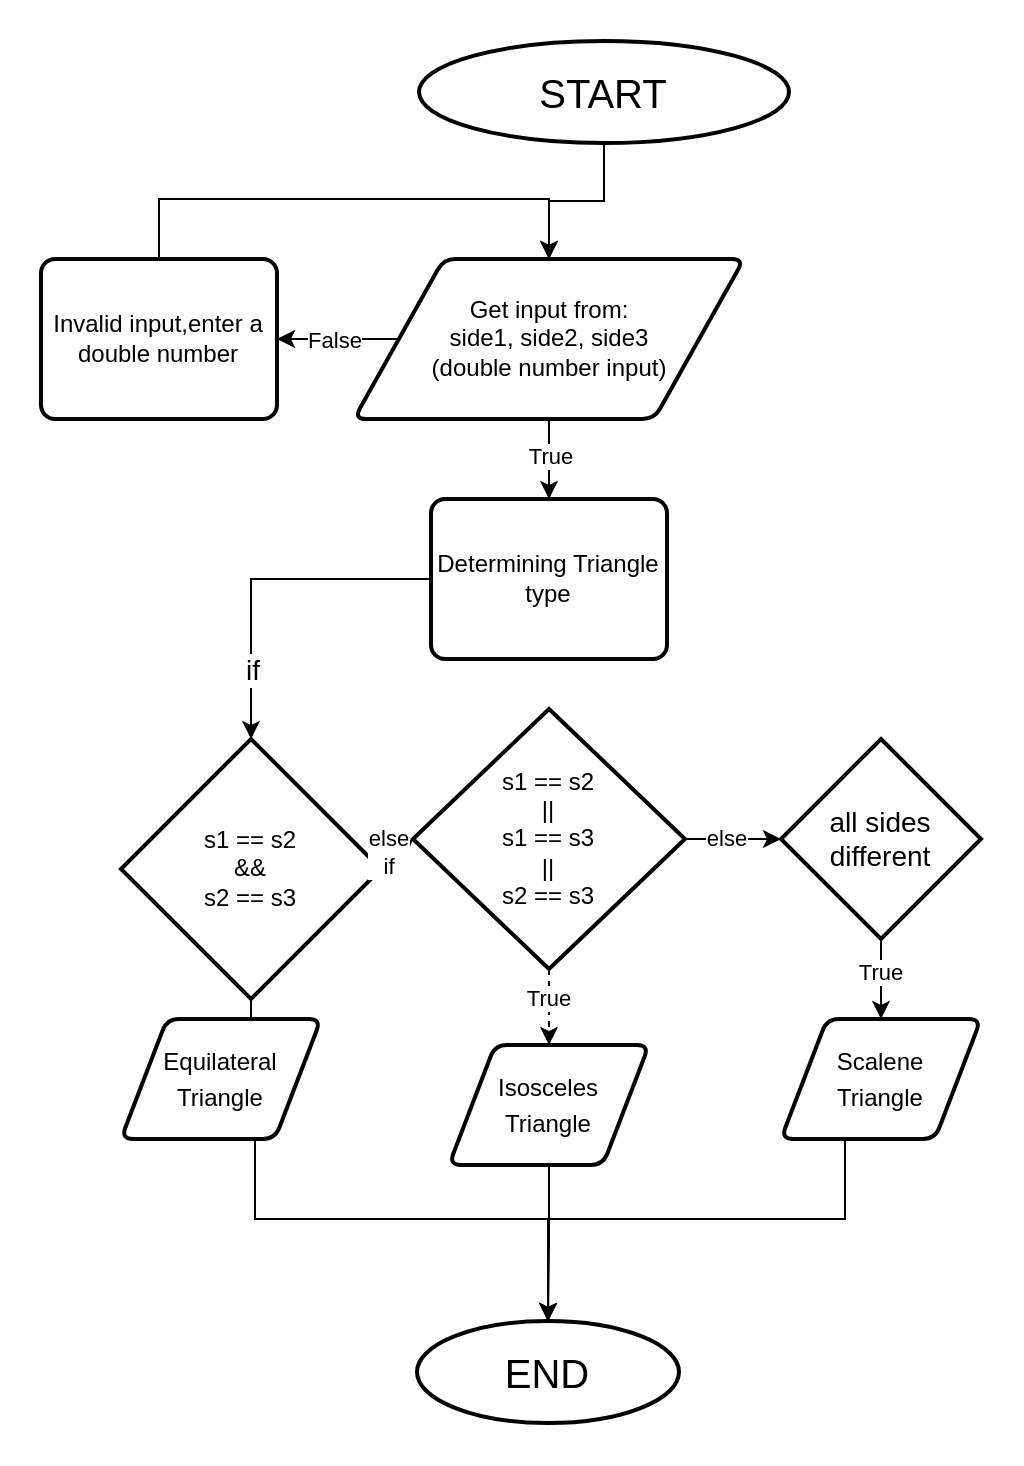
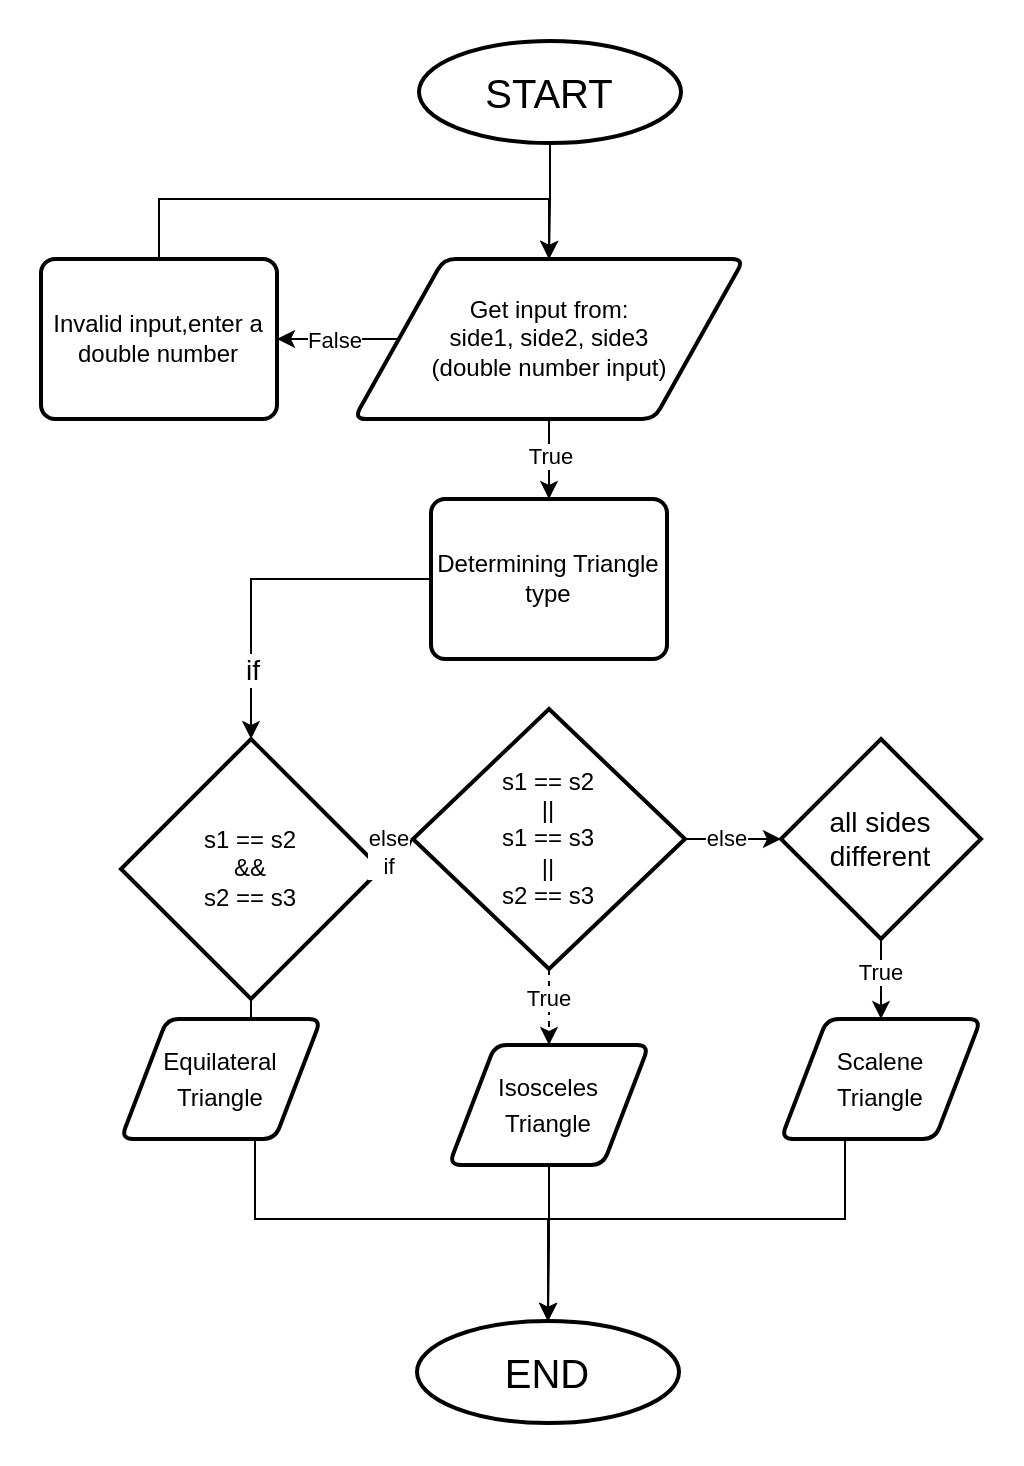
  <mxCell id="0" />
  <mxCell id="1" parent="0" />
  <mxCell id="2" value="" style="edgeStyle=orthogonalEdgeStyle;rounded=0;orthogonalLoop=1;jettySize=auto;html=1;" edge="1" parent="1" source="3" target="8"><mxGeometry relative="1" as="geometry" /></mxCell>
- <mxCell id="3" value="&lt;font style=&quot;font-size: 20px;&quot;&gt;START&lt;/font&gt;" style="strokeWidth=2;html=1;shape=mxgraph.flowchart.start_1;whiteSpace=wrap;" vertex="1" parent="1"><mxGeometry x="209" y="20" width="185" height="51" as="geometry" /></mxCell>
+ <mxCell id="3" value="&lt;font style=&quot;font-size: 20px;&quot;&gt;START&lt;/font&gt;" style="strokeWidth=2;html=1;shape=mxgraph.flowchart.start_1;whiteSpace=wrap;" vertex="1" parent="1"><mxGeometry x="209" y="20" width="131" height="51" as="geometry" /></mxCell>
  <mxCell id="4" value="" style="edgeStyle=orthogonalEdgeStyle;rounded=0;orthogonalLoop=1;jettySize=auto;html=1;" edge="1" parent="1" source="8" target="10"><mxGeometry relative="1" as="geometry" /></mxCell>
  <mxCell id="5" value="False" style="edgeLabel;html=1;align=center;verticalAlign=middle;resizable=0;points=[];" vertex="1" connectable="0" parent="4"><mxGeometry x="-0.014" y="2" relative="1" as="geometry"><mxPoint y="-2" as="offset" /></mxGeometry></mxCell>
  <mxCell id="6" value="" style="edgeStyle=orthogonalEdgeStyle;rounded=0;orthogonalLoop=1;jettySize=auto;html=1;" edge="1" parent="1" source="8" target="11"><mxGeometry relative="1" as="geometry" /></mxCell>
  <mxCell id="7" value="True" style="edgeLabel;html=1;align=center;verticalAlign=middle;resizable=0;points=[];" vertex="1" connectable="0" parent="6"><mxGeometry x="-0.269" y="1" relative="1" as="geometry"><mxPoint x="-1" y="3" as="offset" /></mxGeometry></mxCell>
  <mxCell id="8" value="Get input from: &lt;br&gt;side1, side2, side3&lt;br&gt;(double number input)" style="shape=parallelogram;html=1;strokeWidth=2;perimeter=parallelogramPerimeter;whiteSpace=wrap;rounded=1;arcSize=12;size=0.23;" vertex="1" parent="1"><mxGeometry x="176.5" y="129" width="195" height="80" as="geometry" /></mxCell>
  <mxCell id="9" style="edgeStyle=orthogonalEdgeStyle;rounded=0;orthogonalLoop=1;jettySize=auto;html=1;entryX=0.5;entryY=0;entryDx=0;entryDy=0;exitX=0.5;exitY=0;exitDx=0;exitDy=0;" edge="1" parent="1" source="10" target="8"><mxGeometry relative="1" as="geometry"><mxPoint x="100" y="119.002" as="sourcePoint" /><mxPoint x="236" y="78.97" as="targetPoint" /><Array as="points"><mxPoint x="79" y="99" /><mxPoint x="274" y="99" /></Array></mxGeometry></mxCell>
  <mxCell id="10" value="Invalid input,enter a double number" style="rounded=1;whiteSpace=wrap;html=1;absoluteArcSize=1;arcSize=14;strokeWidth=2;" vertex="1" parent="1"><mxGeometry x="20" y="129" width="118" height="80" as="geometry" /></mxCell>
  <mxCell id="11" value="Determining Triangle type" style="rounded=1;whiteSpace=wrap;html=1;absoluteArcSize=1;arcSize=14;strokeWidth=2;" vertex="1" parent="1"><mxGeometry x="215" y="249" width="118" height="80" as="geometry" /></mxCell>
  <mxCell id="12" value="" style="edgeStyle=orthogonalEdgeStyle;rounded=0;orthogonalLoop=1;jettySize=auto;html=1;dashed=1;" edge="1" parent="1" source="14" target="28"><mxGeometry relative="1" as="geometry" /></mxCell>
  <mxCell id="13" value="True" style="edgeLabel;html=1;align=center;verticalAlign=middle;resizable=0;points=[];" vertex="1" connectable="0" parent="12"><mxGeometry x="-0.302" y="-1" relative="1" as="geometry"><mxPoint y="-1" as="offset" /></mxGeometry></mxCell>
  <mxCell id="14" value="&lt;div style=&quot;&quot;&gt;&lt;span style=&quot;background-color: initial;&quot;&gt;s1 == s2&lt;/span&gt;&lt;/div&gt;&lt;div style=&quot;&quot;&gt;&lt;span style=&quot;background-color: initial;&quot;&gt;||&lt;/span&gt;&lt;/div&gt;&lt;div style=&quot;&quot;&gt;&lt;span style=&quot;background-color: initial;&quot;&gt;s1 == s3&lt;/span&gt;&lt;/div&gt;&lt;div style=&quot;&quot;&gt;&lt;span style=&quot;background-color: initial;&quot;&gt;||&lt;/span&gt;&lt;/div&gt;&lt;div style=&quot;&quot;&gt;&lt;span style=&quot;background-color: initial;&quot;&gt;s2 == s3&lt;/span&gt;&lt;/div&gt;" style="strokeWidth=2;html=1;shape=mxgraph.flowchart.decision;whiteSpace=wrap;align=center;" vertex="1" parent="1"><mxGeometry x="206" y="354" width="136" height="130" as="geometry" /></mxCell>
  <mxCell id="15" value="" style="edgeStyle=orthogonalEdgeStyle;rounded=0;orthogonalLoop=1;jettySize=auto;html=1;" edge="1" parent="1" source="17" target="29"><mxGeometry relative="1" as="geometry" /></mxCell>
  <mxCell id="16" value="True" style="edgeLabel;html=1;align=center;verticalAlign=middle;resizable=0;points=[];" vertex="1" connectable="0" parent="15"><mxGeometry x="-0.302" y="-2" relative="1" as="geometry"><mxPoint x="1" y="1" as="offset" /></mxGeometry></mxCell>
  <mxCell id="17" value="s1 == s2&lt;br&gt;&amp;amp;&amp;amp;&lt;br&gt;s2 == s3" style="strokeWidth=2;html=1;shape=mxgraph.flowchart.decision;whiteSpace=wrap;" vertex="1" parent="1"><mxGeometry x="60" y="369" width="130" height="130" as="geometry" /></mxCell>
  <mxCell id="18" value="" style="edgeStyle=orthogonalEdgeStyle;rounded=0;orthogonalLoop=1;jettySize=auto;html=1;" edge="1" parent="1" source="20" target="30"><mxGeometry relative="1" as="geometry" /></mxCell>
  <mxCell id="19" value="True" style="edgeLabel;html=1;align=center;verticalAlign=middle;resizable=0;points=[];" vertex="1" connectable="0" parent="18"><mxGeometry x="-0.302" y="-1" relative="1" as="geometry"><mxPoint y="2" as="offset" /></mxGeometry></mxCell>
  <mxCell id="20" value="&lt;font style=&quot;font-size: 14px;&quot;&gt;all sides&lt;br&gt;different&lt;/font&gt;" style="strokeWidth=2;html=1;shape=mxgraph.flowchart.decision;whiteSpace=wrap;" vertex="1" parent="1"><mxGeometry x="390" y="369" width="100" height="100" as="geometry" /></mxCell>
  <mxCell id="21" value="" style="endArrow=classic;html=1;rounded=0;entryX=0;entryY=0.5;entryDx=0;entryDy=0;entryPerimeter=0;exitX=1;exitY=0.5;exitDx=0;exitDy=0;exitPerimeter=0;endFill=1;" edge="1" parent="1" source="17" target="14"><mxGeometry width="50" height="50" relative="1" as="geometry"><mxPoint x="210" y="439" as="sourcePoint" /><mxPoint x="260" y="389" as="targetPoint" /></mxGeometry></mxCell>
  <mxCell id="22" value="else&lt;br&gt;if" style="edgeLabel;html=1;align=center;verticalAlign=middle;resizable=0;points=[];" vertex="1" connectable="0" parent="21"><mxGeometry x="0.008" y="1" relative="1" as="geometry"><mxPoint x="-4" as="offset" /></mxGeometry></mxCell>
  <mxCell id="23" value="" style="endArrow=classic;html=1;rounded=0;entryX=0;entryY=0.5;entryDx=0;entryDy=0;entryPerimeter=0;exitX=1;exitY=0.5;exitDx=0;exitDy=0;exitPerimeter=0;endFill=1;" edge="1" parent="1" source="14" target="20"><mxGeometry width="50" height="50" relative="1" as="geometry"><mxPoint x="330" y="449" as="sourcePoint" /><mxPoint x="234" y="429" as="targetPoint" /></mxGeometry></mxCell>
  <mxCell id="24" value="else" style="edgeLabel;html=1;align=center;verticalAlign=middle;resizable=0;points=[];" vertex="1" connectable="0" parent="23"><mxGeometry x="0.218" relative="1" as="geometry"><mxPoint x="-9" y="-1" as="offset" /></mxGeometry></mxCell>
  <mxCell id="25" style="edgeStyle=orthogonalEdgeStyle;rounded=0;orthogonalLoop=1;jettySize=auto;html=1;entryX=0.5;entryY=0;entryDx=0;entryDy=0;entryPerimeter=0;" edge="1" parent="1" source="11" target="17"><mxGeometry relative="1" as="geometry" /></mxCell>
  <mxCell id="26" value="if" style="edgeLabel;html=1;align=center;verticalAlign=middle;resizable=0;points=[];fontStyle=0;fontSize=14;" vertex="1" connectable="0" parent="25"><mxGeometry x="0.469" y="3" relative="1" as="geometry"><mxPoint x="-3" y="10" as="offset" /></mxGeometry></mxCell>
  <mxCell id="27" value="" style="edgeStyle=orthogonalEdgeStyle;rounded=0;orthogonalLoop=1;jettySize=auto;html=1;" edge="1" parent="1" source="28" target="31"><mxGeometry relative="1" as="geometry" /></mxCell>
  <mxCell id="28" value="&lt;div style=&quot;line-height: 18px; font-size: 12px;&quot;&gt;Isosceles&lt;/div&gt;&lt;div style=&quot;line-height: 18px; font-size: 12px;&quot;&gt;Triangle&lt;/div&gt;" style="shape=parallelogram;html=1;strokeWidth=2;perimeter=parallelogramPerimeter;whiteSpace=wrap;rounded=1;arcSize=12;size=0.23;labelBackgroundColor=none;fontColor=default;fontSize=12;fontFamily=Helvetica;" vertex="1" parent="1"><mxGeometry x="224" y="522" width="100" height="60" as="geometry" /></mxCell>
  <mxCell id="29" value="&lt;div style=&quot;line-height: 18px; font-size: 12px;&quot;&gt;Equilateral&lt;/div&gt;&lt;div style=&quot;line-height: 18px; font-size: 12px;&quot;&gt;Triangle&lt;br style=&quot;font-size: 12px;&quot;&gt;&lt;/div&gt;" style="shape=parallelogram;html=1;strokeWidth=2;perimeter=parallelogramPerimeter;whiteSpace=wrap;rounded=1;arcSize=12;size=0.23;labelBackgroundColor=none;fontColor=default;fontSize=12;fontFamily=Helvetica;" vertex="1" parent="1"><mxGeometry x="60" y="509" width="100" height="60" as="geometry" /></mxCell>
  <mxCell id="30" value="&lt;div style=&quot;line-height: 18px; font-size: 12px;&quot;&gt;Scalene&lt;/div&gt;&lt;div style=&quot;line-height: 18px; font-size: 12px;&quot;&gt;Triangle&lt;/div&gt;" style="shape=parallelogram;html=1;strokeWidth=2;perimeter=parallelogramPerimeter;whiteSpace=wrap;rounded=1;arcSize=12;size=0.23;fontColor=default;labelBackgroundColor=none;fontFamily=Helvetica;fontSize=12;" vertex="1" parent="1"><mxGeometry x="390" y="509" width="100" height="60" as="geometry" /></mxCell>
  <mxCell id="31" value="&lt;font style=&quot;font-size: 20px;&quot;&gt;END&lt;/font&gt;" style="strokeWidth=2;html=1;shape=mxgraph.flowchart.start_1;whiteSpace=wrap;" vertex="1" parent="1"><mxGeometry x="208" y="660" width="131" height="51" as="geometry" /></mxCell>
  <mxCell id="32" style="edgeStyle=orthogonalEdgeStyle;rounded=0;orthogonalLoop=1;jettySize=auto;html=1;entryX=0.5;entryY=0;entryDx=0;entryDy=0;entryPerimeter=0;" edge="1" parent="1" source="29" target="31"><mxGeometry relative="1" as="geometry"><Array as="points"><mxPoint x="127" y="609" /><mxPoint x="274" y="609" /></Array></mxGeometry></mxCell>
  <mxCell id="33" style="edgeStyle=orthogonalEdgeStyle;rounded=0;orthogonalLoop=1;jettySize=auto;html=1;entryX=0.5;entryY=0;entryDx=0;entryDy=0;entryPerimeter=0;" edge="1" parent="1" source="30" target="31"><mxGeometry relative="1" as="geometry"><Array as="points"><mxPoint x="422" y="609" /><mxPoint x="274" y="609" /></Array></mxGeometry></mxCell>
